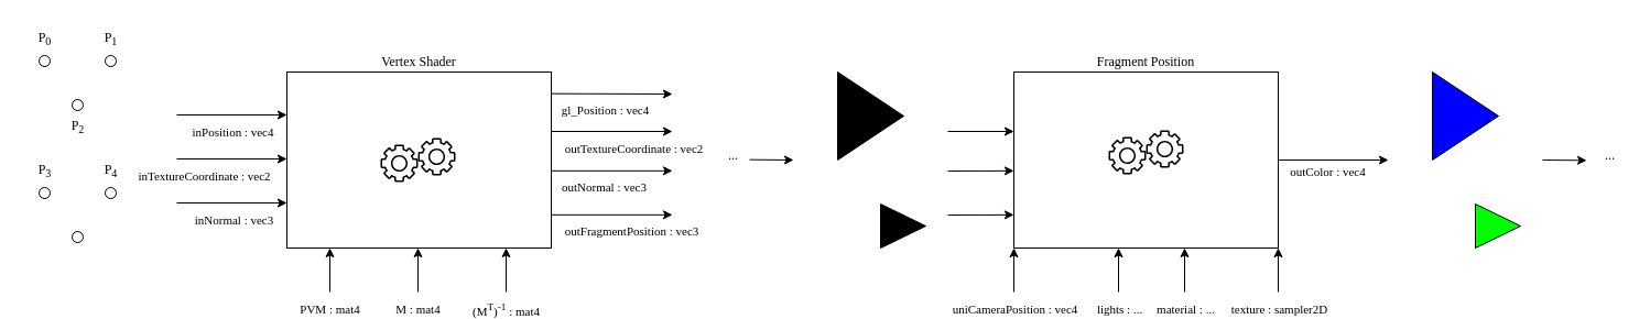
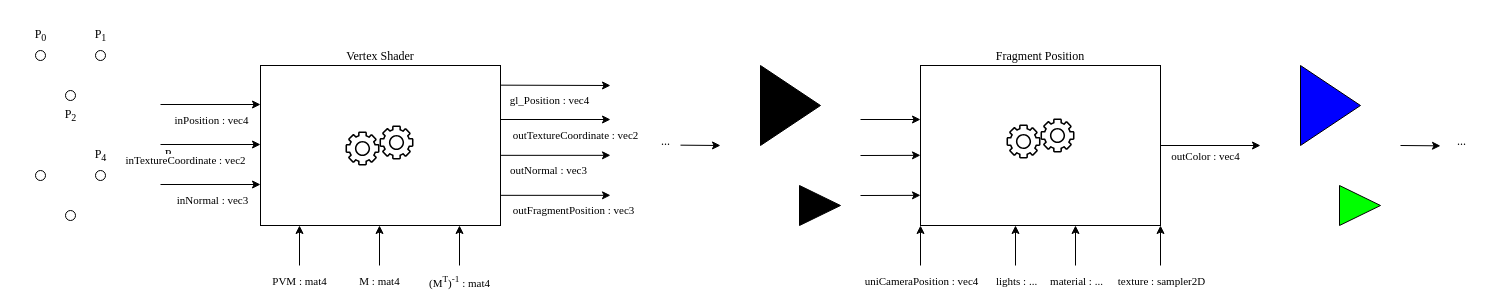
  <mxCell id="0" />
  <mxCell id="1" parent="0" />
  <mxCell id="2" value="Vertex Shader" style="rounded=0;whiteSpace=wrap;html=1;labelPosition=center;verticalLabelPosition=top;align=center;verticalAlign=bottom;fontFamily=CMU Serif;fontSource=https%3A%2F%2Ffonts.googleapis.com%2Fcss%3Ffamily%3DCMU%2BSerif;" parent="1" vertex="1"><mxGeometry x="260" y="65" width="240" height="160" as="geometry" /></mxCell>
  <mxCell id="3" value="" style="ellipse;whiteSpace=wrap;html=1;aspect=fixed;" parent="1" vertex="1"><mxGeometry x="35" y="50" width="10" height="10" as="geometry" /></mxCell>
  <mxCell id="4" value="" style="ellipse;whiteSpace=wrap;html=1;aspect=fixed;" parent="1" vertex="1"><mxGeometry x="65" y="90" width="10" height="10" as="geometry" /></mxCell>
  <mxCell id="5" value="" style="ellipse;whiteSpace=wrap;html=1;aspect=fixed;" parent="1" vertex="1"><mxGeometry x="95" y="50" width="10" height="10" as="geometry" /></mxCell>
  <mxCell id="6" value="P&lt;sub&gt;0&lt;/sub&gt;" style="text;html=1;align=center;verticalAlign=middle;resizable=0;points=[];autosize=1;strokeColor=none;fillColor=none;fontFamily=CMU Serif;fontSource=https%3A%2F%2Ffonts.googleapis.com%2Fcss%3Ffamily%3DCMU%2BSerif;" parent="1" vertex="1"><mxGeometry x="20" y="20" width="40" height="30" as="geometry" /></mxCell>
  <mxCell id="7" value="P&lt;sub&gt;2&lt;/sub&gt;" style="text;html=1;align=center;verticalAlign=middle;resizable=0;points=[];autosize=1;strokeColor=none;fillColor=none;fontFamily=CMU Serif;fontSource=https%3A%2F%2Ffonts.googleapis.com%2Fcss%3Ffamily%3DCMU%2BSerif;" parent="1" vertex="1"><mxGeometry x="50" y="100" width="40" height="30" as="geometry" /></mxCell>
  <mxCell id="8" value="P&lt;sub&gt;1&lt;/sub&gt;" style="text;html=1;align=center;verticalAlign=middle;resizable=0;points=[];autosize=1;strokeColor=none;fillColor=none;fontFamily=CMU Serif;fontSource=https%3A%2F%2Ffonts.googleapis.com%2Fcss%3Ffamily%3DCMU%2BSerif;" parent="1" vertex="1"><mxGeometry x="80" y="20" width="40" height="30" as="geometry" /></mxCell>
  <mxCell id="9" value="" style="endArrow=classic;html=1;rounded=0;" parent="1" edge="1"><mxGeometry width="50" height="50" relative="1" as="geometry"><mxPoint x="160" y="104" as="sourcePoint" /><mxPoint x="260" y="104" as="targetPoint" /></mxGeometry></mxCell>
  <mxCell id="10" value="&lt;font data-font-src=&quot;https://fonts.googleapis.com/css?family=CMU+Mono&quot;&gt;inPosition : vec4&lt;/font&gt;" style="edgeLabel;html=1;align=center;verticalAlign=middle;resizable=0;points=[];horizontal=1;fontFamily=CMU Serif;fontSource=https%3A%2F%2Ffonts.googleapis.com%2Fcss%3Ffamily%3DCMU%2BSerif;" parent="9" vertex="1" connectable="0"><mxGeometry x="0.164" relative="1" as="geometry"><mxPoint x="-8" y="15" as="offset" /></mxGeometry></mxCell>
  <mxCell id="11" value="" style="endArrow=classic;html=1;rounded=0;" parent="1" edge="1"><mxGeometry width="50" height="50" relative="1" as="geometry"><mxPoint x="299" y="265" as="sourcePoint" /><mxPoint x="299" y="225" as="targetPoint" /></mxGeometry></mxCell>
  <mxCell id="12" value="&lt;div&gt;PVM : mat4&lt;/div&gt;" style="edgeLabel;html=1;align=center;verticalAlign=middle;resizable=0;points=[];fontFamily=CMU Serif;fontSource=https%3A%2F%2Ffonts.googleapis.com%2Fcss%3Ffamily%3DCMU%2BSerif;" parent="11" vertex="1" connectable="0"><mxGeometry x="-0.443" relative="1" as="geometry"><mxPoint x="-1" y="26" as="offset" /></mxGeometry></mxCell>
  <mxCell id="13" value="" style="endArrow=classic;html=1;rounded=0;" parent="1" edge="1"><mxGeometry width="50" height="50" relative="1" as="geometry"><mxPoint x="500" y="84.66" as="sourcePoint" /><mxPoint x="610" y="85" as="targetPoint" /></mxGeometry></mxCell>
  <mxCell id="14" value="&lt;font data-font-src=&quot;https://fonts.googleapis.com/css?family=CMU+Serif&quot;&gt;gl_Position : vec4&lt;/font&gt;" style="edgeLabel;html=1;align=center;verticalAlign=middle;resizable=0;points=[];fontFamily=CMU Serif;fontSource=https%3A%2F%2Ffonts.googleapis.com%2Fcss%3Ffamily%3DCMU%2BSerif;" parent="13" vertex="1" connectable="0"><mxGeometry x="0.164" relative="1" as="geometry"><mxPoint x="-15" y="15" as="offset" /></mxGeometry></mxCell>
  <mxCell id="15" value="&lt;font data-font-src=&quot;https://fonts.googleapis.com/css?family=CMU+Serif&quot; face=&quot;CMU Serif&quot;&gt;...&lt;/font&gt;" style="text;html=1;align=center;verticalAlign=middle;resizable=0;points=[];autosize=1;strokeColor=none;fillColor=none;" parent="1" vertex="1"><mxGeometry x="650" y="126" width="30" height="30" as="geometry" /></mxCell>
  <mxCell id="16" value="" style="endArrow=classic;html=1;rounded=0;" parent="1" edge="1"><mxGeometry width="50" height="50" relative="1" as="geometry"><mxPoint x="680" y="144.66" as="sourcePoint" /><mxPoint x="720" y="145" as="targetPoint" /></mxGeometry></mxCell>
  <mxCell id="17" value="" style="ellipse;whiteSpace=wrap;html=1;aspect=fixed;" parent="1" vertex="1"><mxGeometry x="35" y="170" width="10" height="10" as="geometry" /></mxCell>
  <mxCell id="18" value="" style="ellipse;whiteSpace=wrap;html=1;aspect=fixed;" parent="1" vertex="1"><mxGeometry x="65" y="210" width="10" height="10" as="geometry" /></mxCell>
  <mxCell id="19" value="" style="ellipse;whiteSpace=wrap;html=1;aspect=fixed;" parent="1" vertex="1"><mxGeometry x="95" y="170" width="10" height="10" as="geometry" /></mxCell>
- <mxCell id="20" value="P&lt;sub&gt;3&lt;/sub&gt;" style="text;html=1;align=center;verticalAlign=middle;resizable=0;points=[];autosize=1;strokeColor=none;fillColor=none;fontFamily=CMU Serif;fontSource=https%3A%2F%2Ffonts.googleapis.com%2Fcss%3Ffamily%3DCMU%2BSerif;" parent="1" vertex="1"><mxGeometry x="20" y="140" width="40" height="30" as="geometry" /></mxCell>
+ <mxCell id="20" value="P&lt;sub&gt;3&lt;/sub&gt;" style="text;html=1;align=center;verticalAlign=middle;resizable=0;points=[];autosize=1;strokeColor=none;fillColor=none;fontFamily=CMU Serif;fontSource=https%3A%2F%2Ffonts.googleapis.com%2Fcss%3Ffamily%3DCMU%2BSerif;" parent="1" vertex="1"><mxGeometry x="150" y="140" width="40" height="30" as="geometry" /></mxCell>
  <mxCell id="21" value="P&lt;sub&gt;4&lt;/sub&gt;" style="text;html=1;align=center;verticalAlign=middle;resizable=0;points=[];autosize=1;strokeColor=none;fillColor=none;fontFamily=CMU Serif;fontSource=https%3A%2F%2Ffonts.googleapis.com%2Fcss%3Ffamily%3DCMU%2BSerif;" parent="1" vertex="1"><mxGeometry x="80" y="140" width="40" height="30" as="geometry" /></mxCell>
  <mxCell id="22" value="" style="triangle;whiteSpace=wrap;html=1;fillColor=light-dark(#000000,#FFFFFF);" parent="1" vertex="1"><mxGeometry x="760" y="65" width="60" height="80" as="geometry" /></mxCell>
  <mxCell id="23" value="" style="triangle;whiteSpace=wrap;html=1;fillColor=light-dark(#000000,#FFFFFF);" parent="1" vertex="1"><mxGeometry x="799" y="185" width="41" height="40" as="geometry" /></mxCell>
  <mxCell id="24" value="Fragment Position" style="rounded=0;whiteSpace=wrap;html=1;labelPosition=center;verticalLabelPosition=top;align=center;verticalAlign=bottom;fontFamily=CMU Serif;fontSource=https%3A%2F%2Ffonts.googleapis.com%2Fcss%3Ffamily%3DCMU%2BSerif;" parent="1" vertex="1"><mxGeometry x="920" y="65" width="240" height="160" as="geometry" /></mxCell>
  <mxCell id="25" style="edgeStyle=orthogonalEdgeStyle;rounded=0;orthogonalLoop=1;jettySize=auto;html=1;exitX=0.5;exitY=1;exitDx=0;exitDy=0;" parent="1" edge="1"><mxGeometry relative="1" as="geometry"><mxPoint x="920.23" y="225" as="sourcePoint" /><mxPoint x="920.23" y="225" as="targetPoint" /></mxGeometry></mxCell>
  <mxCell id="26" value="" style="endArrow=classic;html=1;rounded=0;" parent="1" edge="1"><mxGeometry width="50" height="50" relative="1" as="geometry"><mxPoint x="1160" y="145" as="sourcePoint" /><mxPoint x="1260" y="145" as="targetPoint" /></mxGeometry></mxCell>
  <mxCell id="27" value="&lt;font data-font-src=&quot;https://fonts.googleapis.com/css?family=CMU+Serif&quot; face=&quot;CMU Serif&quot;&gt;outColor : vec4&lt;/font&gt;" style="edgeLabel;html=1;align=center;verticalAlign=middle;resizable=0;points=[];" parent="26" vertex="1" connectable="0"><mxGeometry relative="1" as="geometry"><mxPoint x="-6" y="10" as="offset" /></mxGeometry></mxCell>
  <mxCell id="28" value="" style="endArrow=classic;html=1;rounded=0;" parent="1" edge="1"><mxGeometry width="50" height="50" relative="1" as="geometry"><mxPoint x="920" y="265" as="sourcePoint" /><mxPoint x="920" y="225" as="targetPoint" /></mxGeometry></mxCell>
  <mxCell id="29" value="" style="triangle;whiteSpace=wrap;html=1;fillColor=light-dark(#0000FF,#FF0000);gradientColor=none;" parent="1" vertex="1"><mxGeometry x="1300" y="65" width="60" height="80" as="geometry" /></mxCell>
  <mxCell id="30" value="" style="triangle;whiteSpace=wrap;html=1;fillColor=light-dark(#00FF00,#FFFFFF);gradientColor=none;gradientDirection=east;" parent="1" vertex="1"><mxGeometry x="1339" y="185" width="41" height="40" as="geometry" /></mxCell>
  <mxCell id="31" value="&lt;font data-font-src=&quot;https://fonts.googleapis.com/css?family=CMU+Serif&quot; face=&quot;CMU Serif&quot;&gt;...&lt;/font&gt;" style="text;html=1;align=center;verticalAlign=middle;resizable=0;points=[];autosize=1;strokeColor=none;fillColor=none;" parent="1" vertex="1"><mxGeometry x="1446" y="126" width="30" height="30" as="geometry" /></mxCell>
  <mxCell id="32" value="" style="endArrow=classic;html=1;rounded=0;" parent="1" edge="1"><mxGeometry width="50" height="50" relative="1" as="geometry"><mxPoint x="1400" y="145" as="sourcePoint" /><mxPoint x="1440" y="145.34" as="targetPoint" /></mxGeometry></mxCell>
  <mxCell id="33" value="" style="endArrow=classic;html=1;rounded=0;" edge="1" parent="1"><mxGeometry width="50" height="50" relative="1" as="geometry"><mxPoint x="160" y="144" as="sourcePoint" /><mxPoint x="260" y="144" as="targetPoint" /></mxGeometry></mxCell>
  <mxCell id="34" value="&lt;font data-font-src=&quot;https://fonts.googleapis.com/css?family=CMU+Mono&quot;&gt;inTextureCoordinate : vec2&lt;/font&gt;" style="edgeLabel;html=1;align=center;verticalAlign=middle;resizable=0;points=[];horizontal=1;fontFamily=CMU Serif;fontSource=https%3A%2F%2Ffonts.googleapis.com%2Fcss%3Ffamily%3DCMU%2BSerif;" vertex="1" connectable="0" parent="33"><mxGeometry x="0.164" relative="1" as="geometry"><mxPoint x="-34" y="15" as="offset" /></mxGeometry></mxCell>
  <mxCell id="35" value="" style="endArrow=classic;html=1;rounded=0;" edge="1" parent="1"><mxGeometry width="50" height="50" relative="1" as="geometry"><mxPoint x="160" y="184" as="sourcePoint" /><mxPoint x="260" y="184" as="targetPoint" /></mxGeometry></mxCell>
  <mxCell id="36" value="&lt;font data-font-src=&quot;https://fonts.googleapis.com/css?family=CMU+Mono&quot;&gt;inNormal : vec3&lt;/font&gt;" style="edgeLabel;html=1;align=center;verticalAlign=middle;resizable=0;points=[];horizontal=1;fontFamily=CMU Serif;fontSource=https%3A%2F%2Ffonts.googleapis.com%2Fcss%3Ffamily%3DCMU%2BSerif;" vertex="1" connectable="0" parent="35"><mxGeometry x="0.164" relative="1" as="geometry"><mxPoint x="-7" y="15" as="offset" /></mxGeometry></mxCell>
  <mxCell id="37" value="" style="endArrow=classic;html=1;rounded=0;" edge="1" parent="1"><mxGeometry width="50" height="50" relative="1" as="geometry"><mxPoint x="379" y="265" as="sourcePoint" /><mxPoint x="379" y="225" as="targetPoint" /></mxGeometry></mxCell>
  <mxCell id="38" value="&lt;div&gt;M : mat4&lt;/div&gt;" style="edgeLabel;html=1;align=center;verticalAlign=middle;resizable=0;points=[];fontFamily=CMU Serif;fontSource=https%3A%2F%2Ffonts.googleapis.com%2Fcss%3Ffamily%3DCMU%2BSerif;" vertex="1" connectable="0" parent="37"><mxGeometry x="-0.443" relative="1" as="geometry"><mxPoint x="-1" y="26" as="offset" /></mxGeometry></mxCell>
  <mxCell id="39" value="" style="endArrow=classic;html=1;rounded=0;" edge="1" parent="1"><mxGeometry width="50" height="50" relative="1" as="geometry"><mxPoint x="459" y="265" as="sourcePoint" /><mxPoint x="459" y="225" as="targetPoint" /></mxGeometry></mxCell>
  <mxCell id="40" value="&lt;div&gt;(M&lt;sup&gt;T&lt;/sup&gt;)&lt;sup&gt;-1&lt;/sup&gt; : mat4&lt;/div&gt;" style="edgeLabel;html=1;align=center;verticalAlign=middle;resizable=0;points=[];fontFamily=CMU Serif;fontSource=https%3A%2F%2Ffonts.googleapis.com%2Fcss%3Ffamily%3DCMU%2BSerif;" vertex="1" connectable="0" parent="39"><mxGeometry x="-0.443" relative="1" as="geometry"><mxPoint x="-1" y="26" as="offset" /></mxGeometry></mxCell>
  <mxCell id="41" value="uniCameraPosition : vec4" style="edgeLabel;html=1;align=center;verticalAlign=middle;resizable=0;points=[];fontFamily=CMU Serif;fontSource=https%3A%2F%2Ffonts.googleapis.com%2Fcss%3Ffamily%3DCMU%2BSerif;" vertex="1" connectable="0" parent="39"><mxGeometry x="-0.443" relative="1" as="geometry"><mxPoint x="461" y="26" as="offset" /></mxGeometry></mxCell>
  <mxCell id="42" value="lights : ..." style="edgeLabel;html=1;align=center;verticalAlign=middle;resizable=0;points=[];fontFamily=CMU Serif;fontSource=https%3A%2F%2Ffonts.googleapis.com%2Fcss%3Ffamily%3DCMU%2BSerif;" vertex="1" connectable="0" parent="39"><mxGeometry x="-0.443" relative="1" as="geometry"><mxPoint x="556" y="26" as="offset" /></mxGeometry></mxCell>
  <mxCell id="43" value="material : ..." style="edgeLabel;html=1;align=center;verticalAlign=middle;resizable=0;points=[];fontFamily=CMU Serif;fontSource=https%3A%2F%2Ffonts.googleapis.com%2Fcss%3Ffamily%3DCMU%2BSerif;" vertex="1" connectable="0" parent="39"><mxGeometry x="-0.443" relative="1" as="geometry"><mxPoint x="616" y="26" as="offset" /></mxGeometry></mxCell>
  <mxCell id="44" value="texture : sampler2D" style="edgeLabel;html=1;align=center;verticalAlign=middle;resizable=0;points=[];fontFamily=CMU Serif;fontSource=https%3A%2F%2Ffonts.googleapis.com%2Fcss%3Ffamily%3DCMU%2BSerif;" vertex="1" connectable="0" parent="39"><mxGeometry x="-0.443" relative="1" as="geometry"><mxPoint x="701" y="26" as="offset" /></mxGeometry></mxCell>
  <mxCell id="45" value="" style="endArrow=classic;html=1;rounded=0;" edge="1" parent="1"><mxGeometry width="50" height="50" relative="1" as="geometry"><mxPoint x="500" y="119" as="sourcePoint" /><mxPoint x="610" y="119" as="targetPoint" /></mxGeometry></mxCell>
  <mxCell id="46" value="&lt;font data-font-src=&quot;https://fonts.googleapis.com/css?family=CMU+Mono&quot;&gt;outTextureCoordinate : vec2&lt;/font&gt;" style="edgeLabel;html=1;align=center;verticalAlign=middle;resizable=0;points=[];horizontal=1;fontFamily=CMU Serif;fontSource=https%3A%2F%2Ffonts.googleapis.com%2Fcss%3Ffamily%3DCMU%2BSerif;" vertex="1" connectable="0" parent="45"><mxGeometry x="0.164" relative="1" as="geometry"><mxPoint x="10" y="15" as="offset" /></mxGeometry></mxCell>
  <mxCell id="47" value="" style="endArrow=classic;html=1;rounded=0;" edge="1" parent="1"><mxGeometry width="50" height="50" relative="1" as="geometry"><mxPoint x="500" y="154.84" as="sourcePoint" /><mxPoint x="610" y="154.84" as="targetPoint" /></mxGeometry></mxCell>
  <mxCell id="48" value="outNormal : vec3" style="edgeLabel;html=1;align=center;verticalAlign=middle;resizable=0;points=[];horizontal=1;fontFamily=CMU Serif;fontSource=https%3A%2F%2Ffonts.googleapis.com%2Fcss%3Ffamily%3DCMU%2BSerif;" vertex="1" connectable="0" parent="47"><mxGeometry x="0.164" relative="1" as="geometry"><mxPoint x="-17" y="15" as="offset" /></mxGeometry></mxCell>
  <mxCell id="49" value="" style="endArrow=classic;html=1;rounded=0;" edge="1" parent="1"><mxGeometry width="50" height="50" relative="1" as="geometry"><mxPoint x="500" y="194.84" as="sourcePoint" /><mxPoint x="610" y="194.84" as="targetPoint" /></mxGeometry></mxCell>
  <mxCell id="50" value="outFragmentPosition : vec3" style="edgeLabel;html=1;align=center;verticalAlign=middle;resizable=0;points=[];horizontal=1;fontFamily=CMU Serif;fontSource=https%3A%2F%2Ffonts.googleapis.com%2Fcss%3Ffamily%3DCMU%2BSerif;" vertex="1" connectable="0" parent="49"><mxGeometry x="0.164" relative="1" as="geometry"><mxPoint x="8" y="15" as="offset" /></mxGeometry></mxCell>
  <mxCell id="51" value="" style="group" vertex="1" connectable="0" parent="1"><mxGeometry x="345" y="125" width="68" height="40" as="geometry" /></mxCell>
  <mxCell id="52" value="" style="sketch=0;outlineConnect=0;dashed=0;verticalLabelPosition=bottom;verticalAlign=top;align=center;html=1;fontSize=12;fontStyle=0;aspect=fixed;pointerEvents=1;shape=mxgraph.aws4.gear;fillColor=#000000;" vertex="1" parent="51"><mxGeometry y="6" width="34" height="34" as="geometry" /></mxCell>
  <mxCell id="53" value="" style="sketch=0;outlineConnect=0;dashed=0;verticalLabelPosition=bottom;verticalAlign=top;align=center;html=1;fontSize=12;fontStyle=0;aspect=fixed;pointerEvents=1;shape=mxgraph.aws4.gear;fillColor=#000000;" vertex="1" parent="51"><mxGeometry x="34" width="34" height="34" as="geometry" /></mxCell>
  <mxCell id="54" value="" style="group" vertex="1" connectable="0" parent="1"><mxGeometry x="1006" y="118" width="68" height="40" as="geometry" /></mxCell>
  <mxCell id="55" value="" style="sketch=0;outlineConnect=0;dashed=0;verticalLabelPosition=bottom;verticalAlign=top;align=center;html=1;fontSize=12;fontStyle=0;aspect=fixed;pointerEvents=1;shape=mxgraph.aws4.gear;fillColor=#000000;" vertex="1" parent="54"><mxGeometry y="6" width="34" height="34" as="geometry" /></mxCell>
  <mxCell id="56" value="" style="sketch=0;outlineConnect=0;dashed=0;verticalLabelPosition=bottom;verticalAlign=top;align=center;html=1;fontSize=12;fontStyle=0;aspect=fixed;pointerEvents=1;shape=mxgraph.aws4.gear;fillColor=#000000;" vertex="1" parent="54"><mxGeometry x="34" width="34" height="34" as="geometry" /></mxCell>
  <mxCell id="57" value="" style="endArrow=classic;html=1;rounded=0;curved=0;" edge="1" parent="1"><mxGeometry width="50" height="50" relative="1" as="geometry"><mxPoint x="860" y="119" as="sourcePoint" /><mxPoint x="920" y="119" as="targetPoint" /></mxGeometry></mxCell>
  <mxCell id="58" value="" style="endArrow=classic;html=1;rounded=0;" edge="1" parent="1"><mxGeometry width="50" height="50" relative="1" as="geometry"><mxPoint x="860" y="155" as="sourcePoint" /><mxPoint x="920" y="154.84" as="targetPoint" /></mxGeometry></mxCell>
  <mxCell id="59" value="" style="endArrow=classic;html=1;rounded=0;" edge="1" parent="1"><mxGeometry width="50" height="50" relative="1" as="geometry"><mxPoint x="860" y="195" as="sourcePoint" /><mxPoint x="920" y="194.84" as="targetPoint" /></mxGeometry></mxCell>
  <mxCell id="60" style="edgeStyle=orthogonalEdgeStyle;rounded=0;orthogonalLoop=1;jettySize=auto;html=1;exitX=0.5;exitY=1;exitDx=0;exitDy=0;" edge="1" parent="1"><mxGeometry relative="1" as="geometry"><mxPoint x="1015.23" y="225" as="sourcePoint" /><mxPoint x="1015.23" y="225" as="targetPoint" /></mxGeometry></mxCell>
  <mxCell id="61" value="" style="endArrow=classic;html=1;rounded=0;" edge="1" parent="1"><mxGeometry width="50" height="50" relative="1" as="geometry"><mxPoint x="1015" y="265" as="sourcePoint" /><mxPoint x="1015" y="225" as="targetPoint" /></mxGeometry></mxCell>
  <mxCell id="62" style="edgeStyle=orthogonalEdgeStyle;rounded=0;orthogonalLoop=1;jettySize=auto;html=1;exitX=0.5;exitY=1;exitDx=0;exitDy=0;" edge="1" parent="1"><mxGeometry relative="1" as="geometry"><mxPoint x="1075.23" y="225" as="sourcePoint" /><mxPoint x="1075.23" y="225" as="targetPoint" /></mxGeometry></mxCell>
  <mxCell id="63" value="" style="endArrow=classic;html=1;rounded=0;" edge="1" parent="1"><mxGeometry width="50" height="50" relative="1" as="geometry"><mxPoint x="1075" y="265" as="sourcePoint" /><mxPoint x="1075" y="225" as="targetPoint" /></mxGeometry></mxCell>
  <mxCell id="64" style="edgeStyle=orthogonalEdgeStyle;rounded=0;orthogonalLoop=1;jettySize=auto;html=1;exitX=0.5;exitY=1;exitDx=0;exitDy=0;" edge="1" parent="1"><mxGeometry relative="1" as="geometry"><mxPoint x="1160.23" y="225" as="sourcePoint" /><mxPoint x="1160.23" y="225" as="targetPoint" /></mxGeometry></mxCell>
  <mxCell id="65" value="" style="endArrow=classic;html=1;rounded=0;" edge="1" parent="1"><mxGeometry width="50" height="50" relative="1" as="geometry"><mxPoint x="1160" y="265" as="sourcePoint" /><mxPoint x="1160" y="225" as="targetPoint" /></mxGeometry></mxCell>
